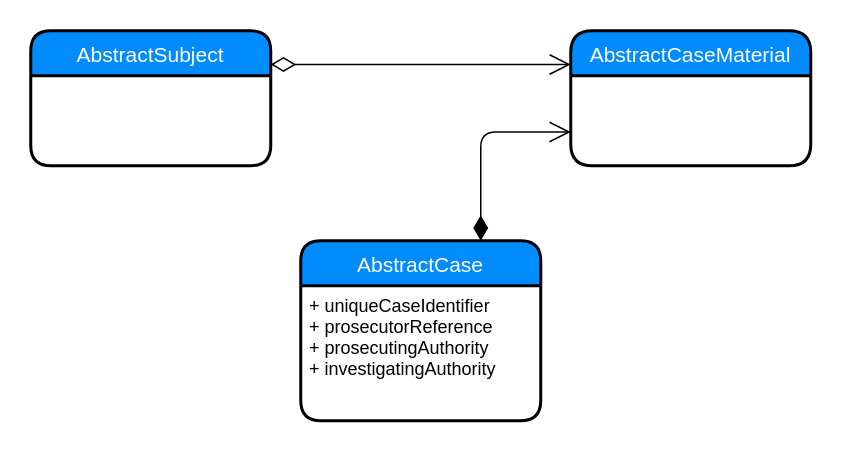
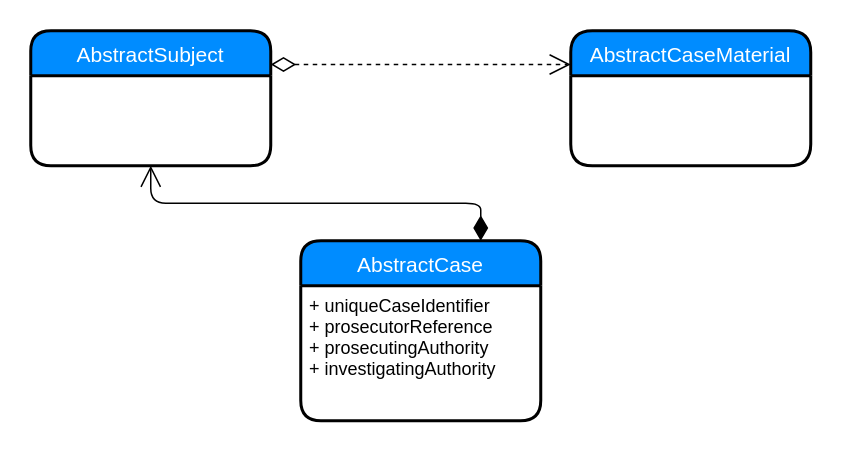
  <mxCell id="0" />
  <mxCell id="1" parent="0" />
  <mxCell id="2" value="AbstractCase" style="swimlane;childLayout=stackLayout;horizontal=1;startSize=30;horizontalStack=0;fillColor=#008cff;fontColor=#FFFFFF;rounded=1;fontSize=14;fontStyle=0;strokeWidth=2;resizeParent=0;resizeLast=1;shadow=0;dashed=0;align=center;" parent="1" vertex="1"><mxGeometry x="200" y="160" width="160" height="120" as="geometry" /></mxCell>
  <mxCell id="3" value="+ uniqueCaseIdentifier&#10;+ prosecutorReference&#10;+ prosecutingAuthority&#10;+ investigatingAuthority&#10;" style="align=left;strokeColor=none;fillColor=none;spacingLeft=4;fontSize=12;verticalAlign=top;resizable=0;rotatable=0;part=1;" parent="2" vertex="1"><mxGeometry y="30" width="160" height="90" as="geometry" /></mxCell>
  <mxCell id="4" value="AbstractCaseMaterial" style="swimlane;childLayout=stackLayout;horizontal=1;startSize=30;horizontalStack=0;fillColor=#008cff;fontColor=#FFFFFF;rounded=1;fontSize=14;fontStyle=0;strokeWidth=2;resizeParent=0;resizeLast=1;shadow=0;dashed=0;align=center;arcSize=16;" parent="1" vertex="1"><mxGeometry x="380" y="20" width="160" height="90" as="geometry" /></mxCell>
- <mxCell id="5" value="" style="endArrow=open;html=1;endSize=12;startArrow=diamondThin;startSize=14;startFill=1;edgeStyle=orthogonalEdgeStyle;align=left;verticalAlign=bottom;exitX=0.75;exitY=0;exitDx=0;exitDy=0;entryX=0;entryY=0.75;entryDx=0;entryDy=0;" parent="1" source="2" target="4" edge="1"><mxGeometry x="-1" y="3" relative="1" as="geometry"><mxPoint x="350" y="100" as="sourcePoint" /><mxPoint x="510" y="100" as="targetPoint" /></mxGeometry></mxCell>
+ <mxCell id="5" value="" style="endArrow=open;html=1;endSize=12;startArrow=diamondThin;startSize=14;startFill=1;edgeStyle=orthogonalEdgeStyle;align=left;verticalAlign=bottom;exitX=0.75;exitY=0;exitDx=0;exitDy=0;" parent="1" source="2" target="6" edge="1"><mxGeometry x="-1" y="3" relative="1" as="geometry"><mxPoint x="350" y="100" as="sourcePoint" /><mxPoint x="510" y="100" as="targetPoint" /></mxGeometry></mxCell>
  <mxCell id="6" value="AbstractSubject" style="swimlane;childLayout=stackLayout;horizontal=1;startSize=30;horizontalStack=0;fillColor=#008cff;fontColor=#FFFFFF;rounded=1;fontSize=14;fontStyle=0;strokeWidth=2;resizeParent=0;resizeLast=1;shadow=0;dashed=0;align=center;" vertex="1" parent="1"><mxGeometry x="20" y="20" width="160" height="90" as="geometry" /></mxCell>
- <mxCell id="7" value="" style="endArrow=open;html=1;endSize=12;startArrow=diamondThin;startSize=14;startFill=0;edgeStyle=orthogonalEdgeStyle;align=left;verticalAlign=bottom;entryX=0;entryY=0.25;entryDx=0;entryDy=0;exitX=1;exitY=0.25;exitDx=0;exitDy=0;" edge="1" parent="1" source="6" target="4"><mxGeometry x="-1" y="3" relative="1" as="geometry"><mxPoint x="180" y="34" as="sourcePoint" /><mxPoint x="380" y="50" as="targetPoint" /></mxGeometry></mxCell>
+ <mxCell id="7" value="" style="endArrow=open;html=1;endSize=12;startArrow=diamondThin;startSize=14;startFill=0;edgeStyle=orthogonalEdgeStyle;align=left;verticalAlign=bottom;entryX=0;entryY=0.25;entryDx=0;entryDy=0;exitX=1;exitY=0.25;exitDx=0;exitDy=0;dashed=1;" edge="1" parent="1" source="6" target="4"><mxGeometry x="-1" y="3" relative="1" as="geometry"><mxPoint x="180" y="34" as="sourcePoint" /><mxPoint x="380" y="50" as="targetPoint" /></mxGeometry></mxCell>
